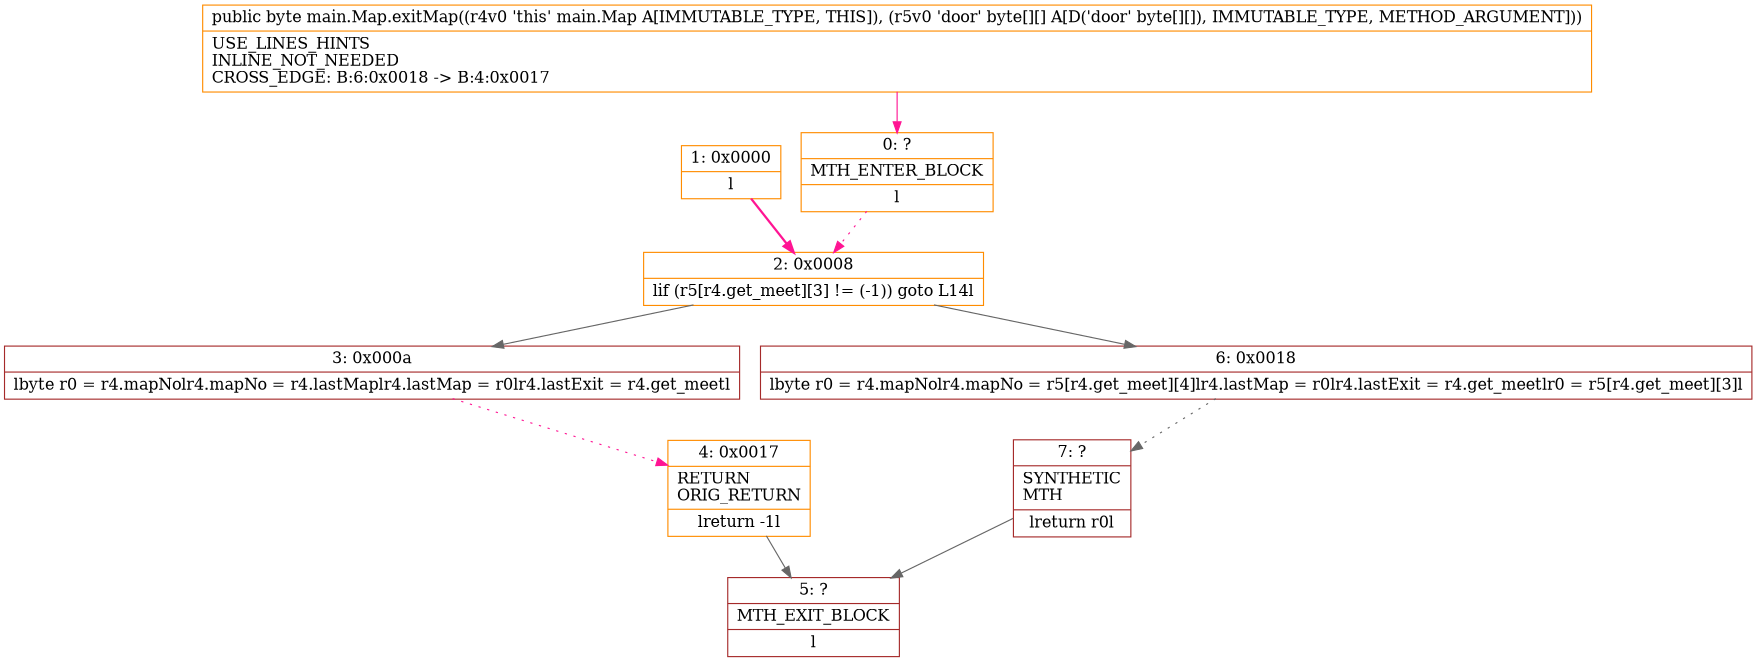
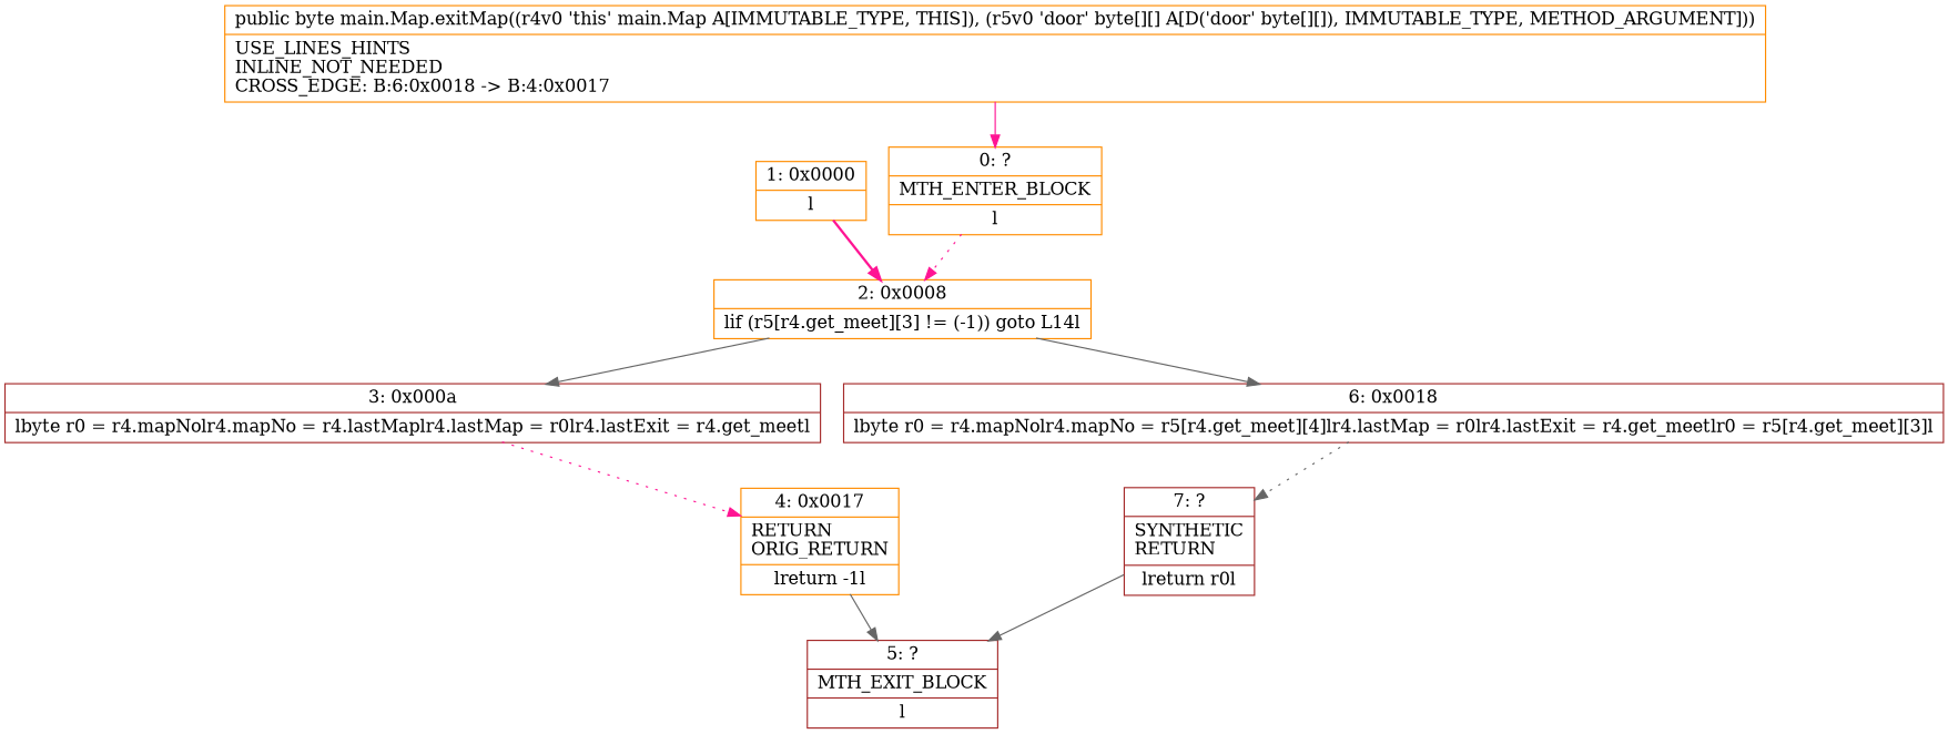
  digraph {
    node [color=darkorange shape=record]
    edge [color=gray40 style=solid]
    n1 [label="{0\:\ ?|MTH_ENTER_BLOCK\l|l}"]
    n2 [label="{2\:\ 0x0008|lif (r5[r4.get_meet][3] != (\-1)) goto L14l}"]
    n3 [label="{1\:\ 0x0000|l}"]
    n4 [color=brown label="{3\:\ 0x000a|lbyte r0 = r4.mapNolr4.mapNo = r4.lastMaplr4.lastMap = r0lr4.lastExit = r4.get_meetl}"]
    n5 [color=brown label="{6\:\ 0x0018|lbyte r0 = r4.mapNolr4.mapNo = r5[r4.get_meet][4]lr4.lastMap = r0lr4.lastExit = r4.get_meetlr0 = r5[r4.get_meet][3]l}"]
    n6 [label="{4\:\ 0x0017|RETURN\lORIG_RETURN\l|lreturn \-1l}"]
-   n7 [color=brown label="{7\:\ ?|SYNTHETIC\lMTH\l|lreturn r0l}"]
+   n7 [color=brown label="{7\:\ ?|SYNTHETIC\lRETURN\l|lreturn r0l}"]
    n8 [color=brown label="{5\:\ ?|MTH_EXIT_BLOCK\l|l}"]
    n9 [label="{public byte main.Map.exitMap((r4v0 'this' main.Map A[IMMUTABLE_TYPE, THIS]), (r5v0 'door' byte[][] A[D('door' byte[][]), IMMUTABLE_TYPE, METHOD_ARGUMENT]))  | USE_LINES_HINTS\lINLINE_NOT_NEEDED\lCROSS_EDGE: B:6:0x0018 \-\> B:4:0x0017\l}"]
    n1 -> n2 [color=deeppink style=dotted]
    n2 -> n4
    n2 -> n5
    n3 -> n2 [color=deeppink style=bold]
    n4 -> n6 [color=deeppink style=dotted]
    n5 -> n7 [style=dotted]
    n6 -> n8
    n7 -> n8
    n9 -> n1 [color=deeppink]
  }
